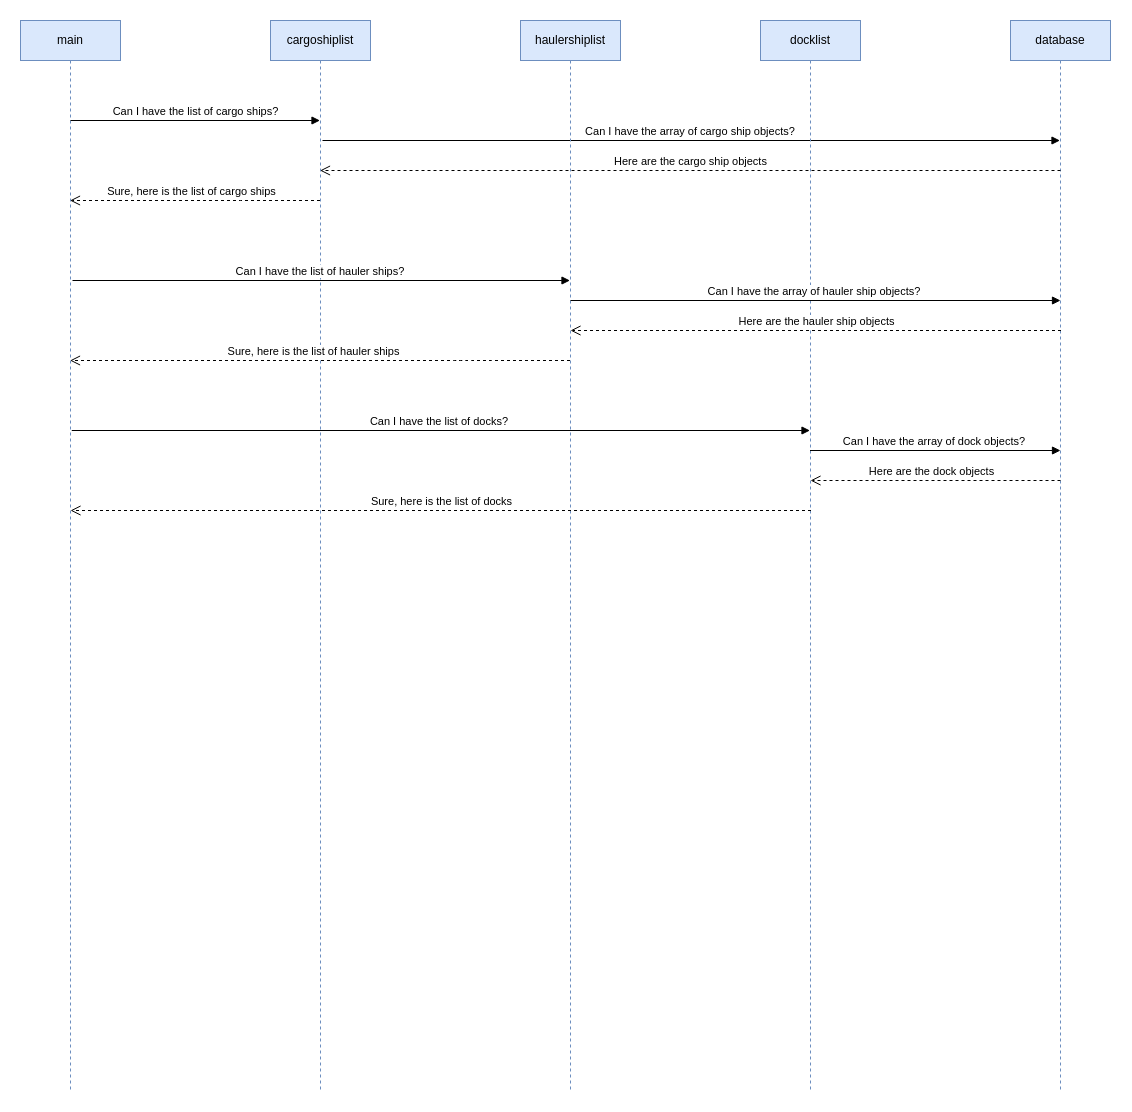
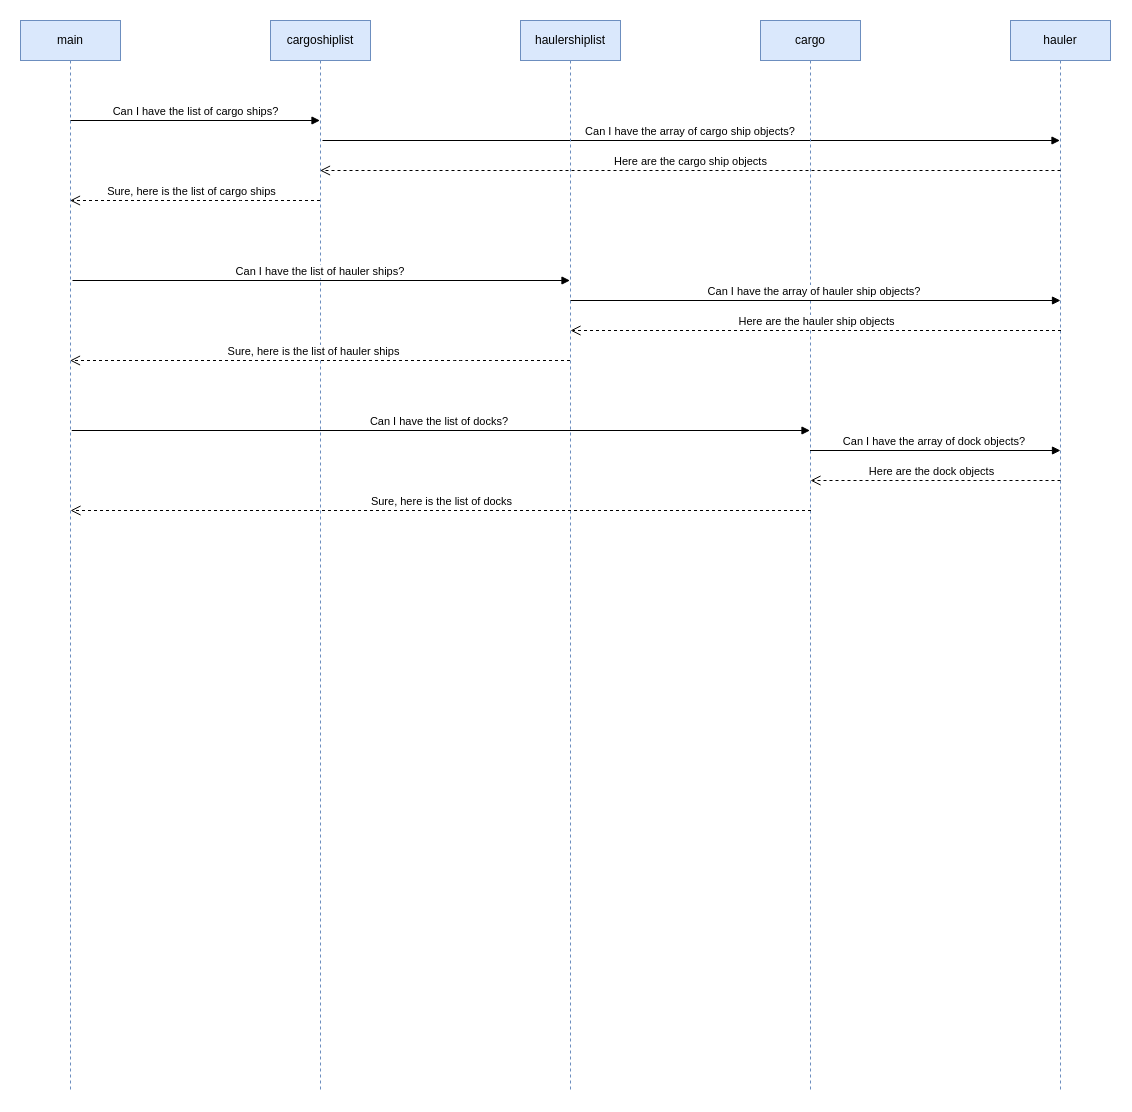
  <mxCell id="0" />
  <mxCell id="1" parent="0" />
  <mxCell id="2" value="main" style="shape=umlLifeline;perimeter=lifelinePerimeter;whiteSpace=wrap;html=1;container=1;collapsible=0;recursiveResize=0;outlineConnect=0;fillColor=#dae8fc;strokeColor=#6c8ebf;" vertex="1" parent="1"><mxGeometry x="20" y="20" width="100" height="1070" as="geometry" /></mxCell>
  <mxCell id="3" value="Can I have the list of cargo ships?" style="html=1;verticalAlign=bottom;endArrow=block;" edge="1" parent="2" target="4"><mxGeometry width="80" relative="1" as="geometry"><mxPoint x="50" y="100" as="sourcePoint" /><mxPoint x="130" y="100" as="targetPoint" /></mxGeometry></mxCell>
  <mxCell id="4" value="cargoshiplist" style="shape=umlLifeline;perimeter=lifelinePerimeter;whiteSpace=wrap;html=1;container=1;collapsible=0;recursiveResize=0;outlineConnect=0;fillColor=#dae8fc;strokeColor=#6c8ebf;" vertex="1" parent="1"><mxGeometry x="270" y="20" width="100" height="1070" as="geometry" /></mxCell>
  <mxCell id="5" value="Can I have the array of cargo ship objects?&amp;nbsp;" style="html=1;verticalAlign=bottom;endArrow=block;" edge="1" parent="4" target="10"><mxGeometry width="80" relative="1" as="geometry"><mxPoint x="52" y="120" as="sourcePoint" /><mxPoint x="132" y="120" as="targetPoint" /></mxGeometry></mxCell>
  <mxCell id="6" value="Can I have the list of hauler ships?&amp;nbsp;" style="html=1;verticalAlign=bottom;endArrow=block;" edge="1" parent="4" target="7"><mxGeometry x="0.001" width="80" relative="1" as="geometry"><mxPoint x="-198" y="260" as="sourcePoint" /><mxPoint x="290" y="260" as="targetPoint" /><mxPoint as="offset" /></mxGeometry></mxCell>
  <mxCell id="7" value="haulershiplist" style="shape=umlLifeline;perimeter=lifelinePerimeter;whiteSpace=wrap;html=1;container=1;collapsible=0;recursiveResize=0;outlineConnect=0;fillColor=#dae8fc;strokeColor=#6c8ebf;" vertex="1" parent="1"><mxGeometry x="520" y="20" width="100" height="1070" as="geometry" /></mxCell>
- <mxCell id="8" value="docklist" style="shape=umlLifeline;perimeter=lifelinePerimeter;whiteSpace=wrap;html=1;container=1;collapsible=0;recursiveResize=0;outlineConnect=0;fillColor=#dae8fc;strokeColor=#6c8ebf;" vertex="1" parent="1"><mxGeometry x="760" y="20" width="100" height="1070" as="geometry" /></mxCell>
+ <mxCell id="8" value="cargo" style="shape=umlLifeline;perimeter=lifelinePerimeter;whiteSpace=wrap;html=1;container=1;collapsible=0;recursiveResize=0;outlineConnect=0;fillColor=#dae8fc;strokeColor=#6c8ebf;" vertex="1" parent="1"><mxGeometry x="760" y="20" width="100" height="1070" as="geometry" /></mxCell>
  <mxCell id="9" value="Sure, here is the list of docks" style="html=1;verticalAlign=bottom;endArrow=open;dashed=1;endSize=8;" edge="1" parent="8"><mxGeometry relative="1" as="geometry"><mxPoint x="50.5" y="490" as="sourcePoint" /><mxPoint x="-690" y="490" as="targetPoint" /></mxGeometry></mxCell>
- <mxCell id="10" value="database" style="shape=umlLifeline;perimeter=lifelinePerimeter;whiteSpace=wrap;html=1;container=1;collapsible=0;recursiveResize=0;outlineConnect=0;fillColor=#dae8fc;strokeColor=#6c8ebf;" vertex="1" parent="1"><mxGeometry x="1010" y="20" width="100" height="1070" as="geometry" /></mxCell>
+ <mxCell id="10" value="hauler" style="shape=umlLifeline;perimeter=lifelinePerimeter;whiteSpace=wrap;html=1;container=1;collapsible=0;recursiveResize=0;outlineConnect=0;fillColor=#dae8fc;strokeColor=#6c8ebf;" vertex="1" parent="1"><mxGeometry x="1010" y="20" width="100" height="1070" as="geometry" /></mxCell>
  <mxCell id="11" value="Here are the hauler ship objects" style="html=1;verticalAlign=bottom;endArrow=open;dashed=1;endSize=8;" edge="1" parent="10"><mxGeometry relative="1" as="geometry"><mxPoint x="50.5" y="310" as="sourcePoint" /><mxPoint x="-440" y="310" as="targetPoint" /></mxGeometry></mxCell>
  <mxCell id="12" value="Here are the dock objects" style="html=1;verticalAlign=bottom;endArrow=open;dashed=1;endSize=8;" edge="1" parent="10"><mxGeometry x="0.032" relative="1" as="geometry"><mxPoint x="50" y="460" as="sourcePoint" /><mxPoint x="-200" y="460" as="targetPoint" /><mxPoint as="offset" /><Array as="points"><mxPoint x="-39.5" y="460" /></Array></mxGeometry></mxCell>
  <mxCell id="13" value="Sure, here is the list of cargo ships" style="html=1;verticalAlign=bottom;endArrow=open;dashed=1;endSize=8;" edge="1" parent="1" source="4" target="2"><mxGeometry x="0.028" relative="1" as="geometry"><mxPoint x="320" y="160" as="sourcePoint" /><mxPoint x="240" y="160" as="targetPoint" /><mxPoint as="offset" /><Array as="points"><mxPoint x="230" y="200" /></Array></mxGeometry></mxCell>
  <mxCell id="14" value="Here are the cargo ship objects" style="html=1;verticalAlign=bottom;endArrow=open;dashed=1;endSize=8;" edge="1" parent="1" target="4"><mxGeometry relative="1" as="geometry"><mxPoint x="1060" y="170" as="sourcePoint" /><mxPoint x="980" y="170" as="targetPoint" /></mxGeometry></mxCell>
  <mxCell id="15" value="Can I have the array of hauler ship objects?&amp;nbsp;" style="html=1;verticalAlign=bottom;endArrow=block;" edge="1" parent="1"><mxGeometry width="80" relative="1" as="geometry"><mxPoint x="570" y="300" as="sourcePoint" /><mxPoint x="1060" y="300" as="targetPoint" /></mxGeometry></mxCell>
  <mxCell id="16" value="Can I have the list of docks?&amp;nbsp;" style="html=1;verticalAlign=bottom;endArrow=block;" edge="1" parent="1" target="8"><mxGeometry width="80" relative="1" as="geometry"><mxPoint x="71.25" y="430" as="sourcePoint" /><mxPoint x="568.75" y="430" as="targetPoint" /></mxGeometry></mxCell>
  <mxCell id="17" value="Can I have the array of dock objects?&amp;nbsp;" style="html=1;verticalAlign=bottom;endArrow=block;" edge="1" parent="1" source="8"><mxGeometry width="80" relative="1" as="geometry"><mxPoint x="580" y="450" as="sourcePoint" /><mxPoint x="1060" y="450" as="targetPoint" /></mxGeometry></mxCell>
  <mxCell id="18" value="Sure, here is the list of hauler ships" style="html=1;verticalAlign=bottom;endArrow=open;dashed=1;endSize=8;" edge="1" parent="1" source="7" target="2"><mxGeometry x="0.028" relative="1" as="geometry"><mxPoint x="570" y="350" as="sourcePoint" /><mxPoint x="320" y="350" as="targetPoint" /><mxPoint as="offset" /><Array as="points"><mxPoint x="481" y="360" /><mxPoint x="460" y="360" /></Array></mxGeometry></mxCell>
